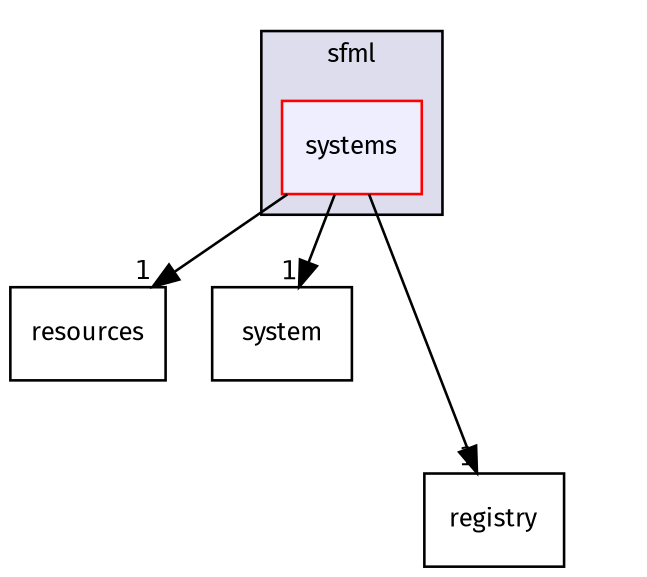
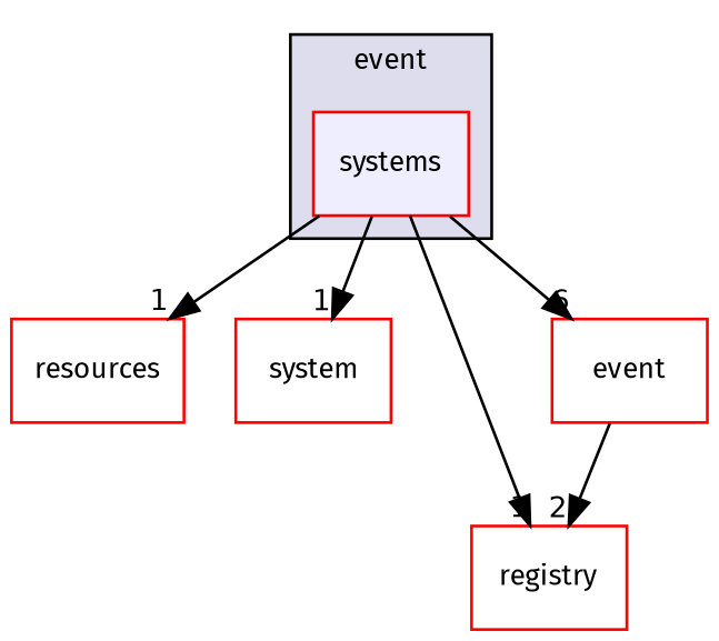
  digraph {
    compound=true
    fontname="Fira Sans"
    node [color=red fontname="Fira Sans" fontsize=10 shape=box style=filled]
    edge [fontname="Fira Sans" headlabel=1 labeldistance=1.5 labelfontname=Helvetica labelfontsize=10]
    n1 [fillcolor="#eeeeff" label=systems pencolor=black]
-   n2 [label=resources color="" style=""]
-   n3 [label=system color="" style=""]
-   n4 [color=black fillcolor=white label=registry]
+   n2 [label=resources style=""]
+   n3 [label=system style=""]
+   n4 [fillcolor=white label=registry]
+   n5 [fillcolor=white label=event]
    subgraph cluster_1 {
      bgcolor="#ddddee"
      fontsize=10
-     label=sfml
+     label=event
      pencolor=black
      n1
    }
    n1 -> n2
    n1 -> n3
    n1 -> n4
+   n1 -> n5 [headlabel=6]
+   n5 -> n4 [headlabel=2]
  }
